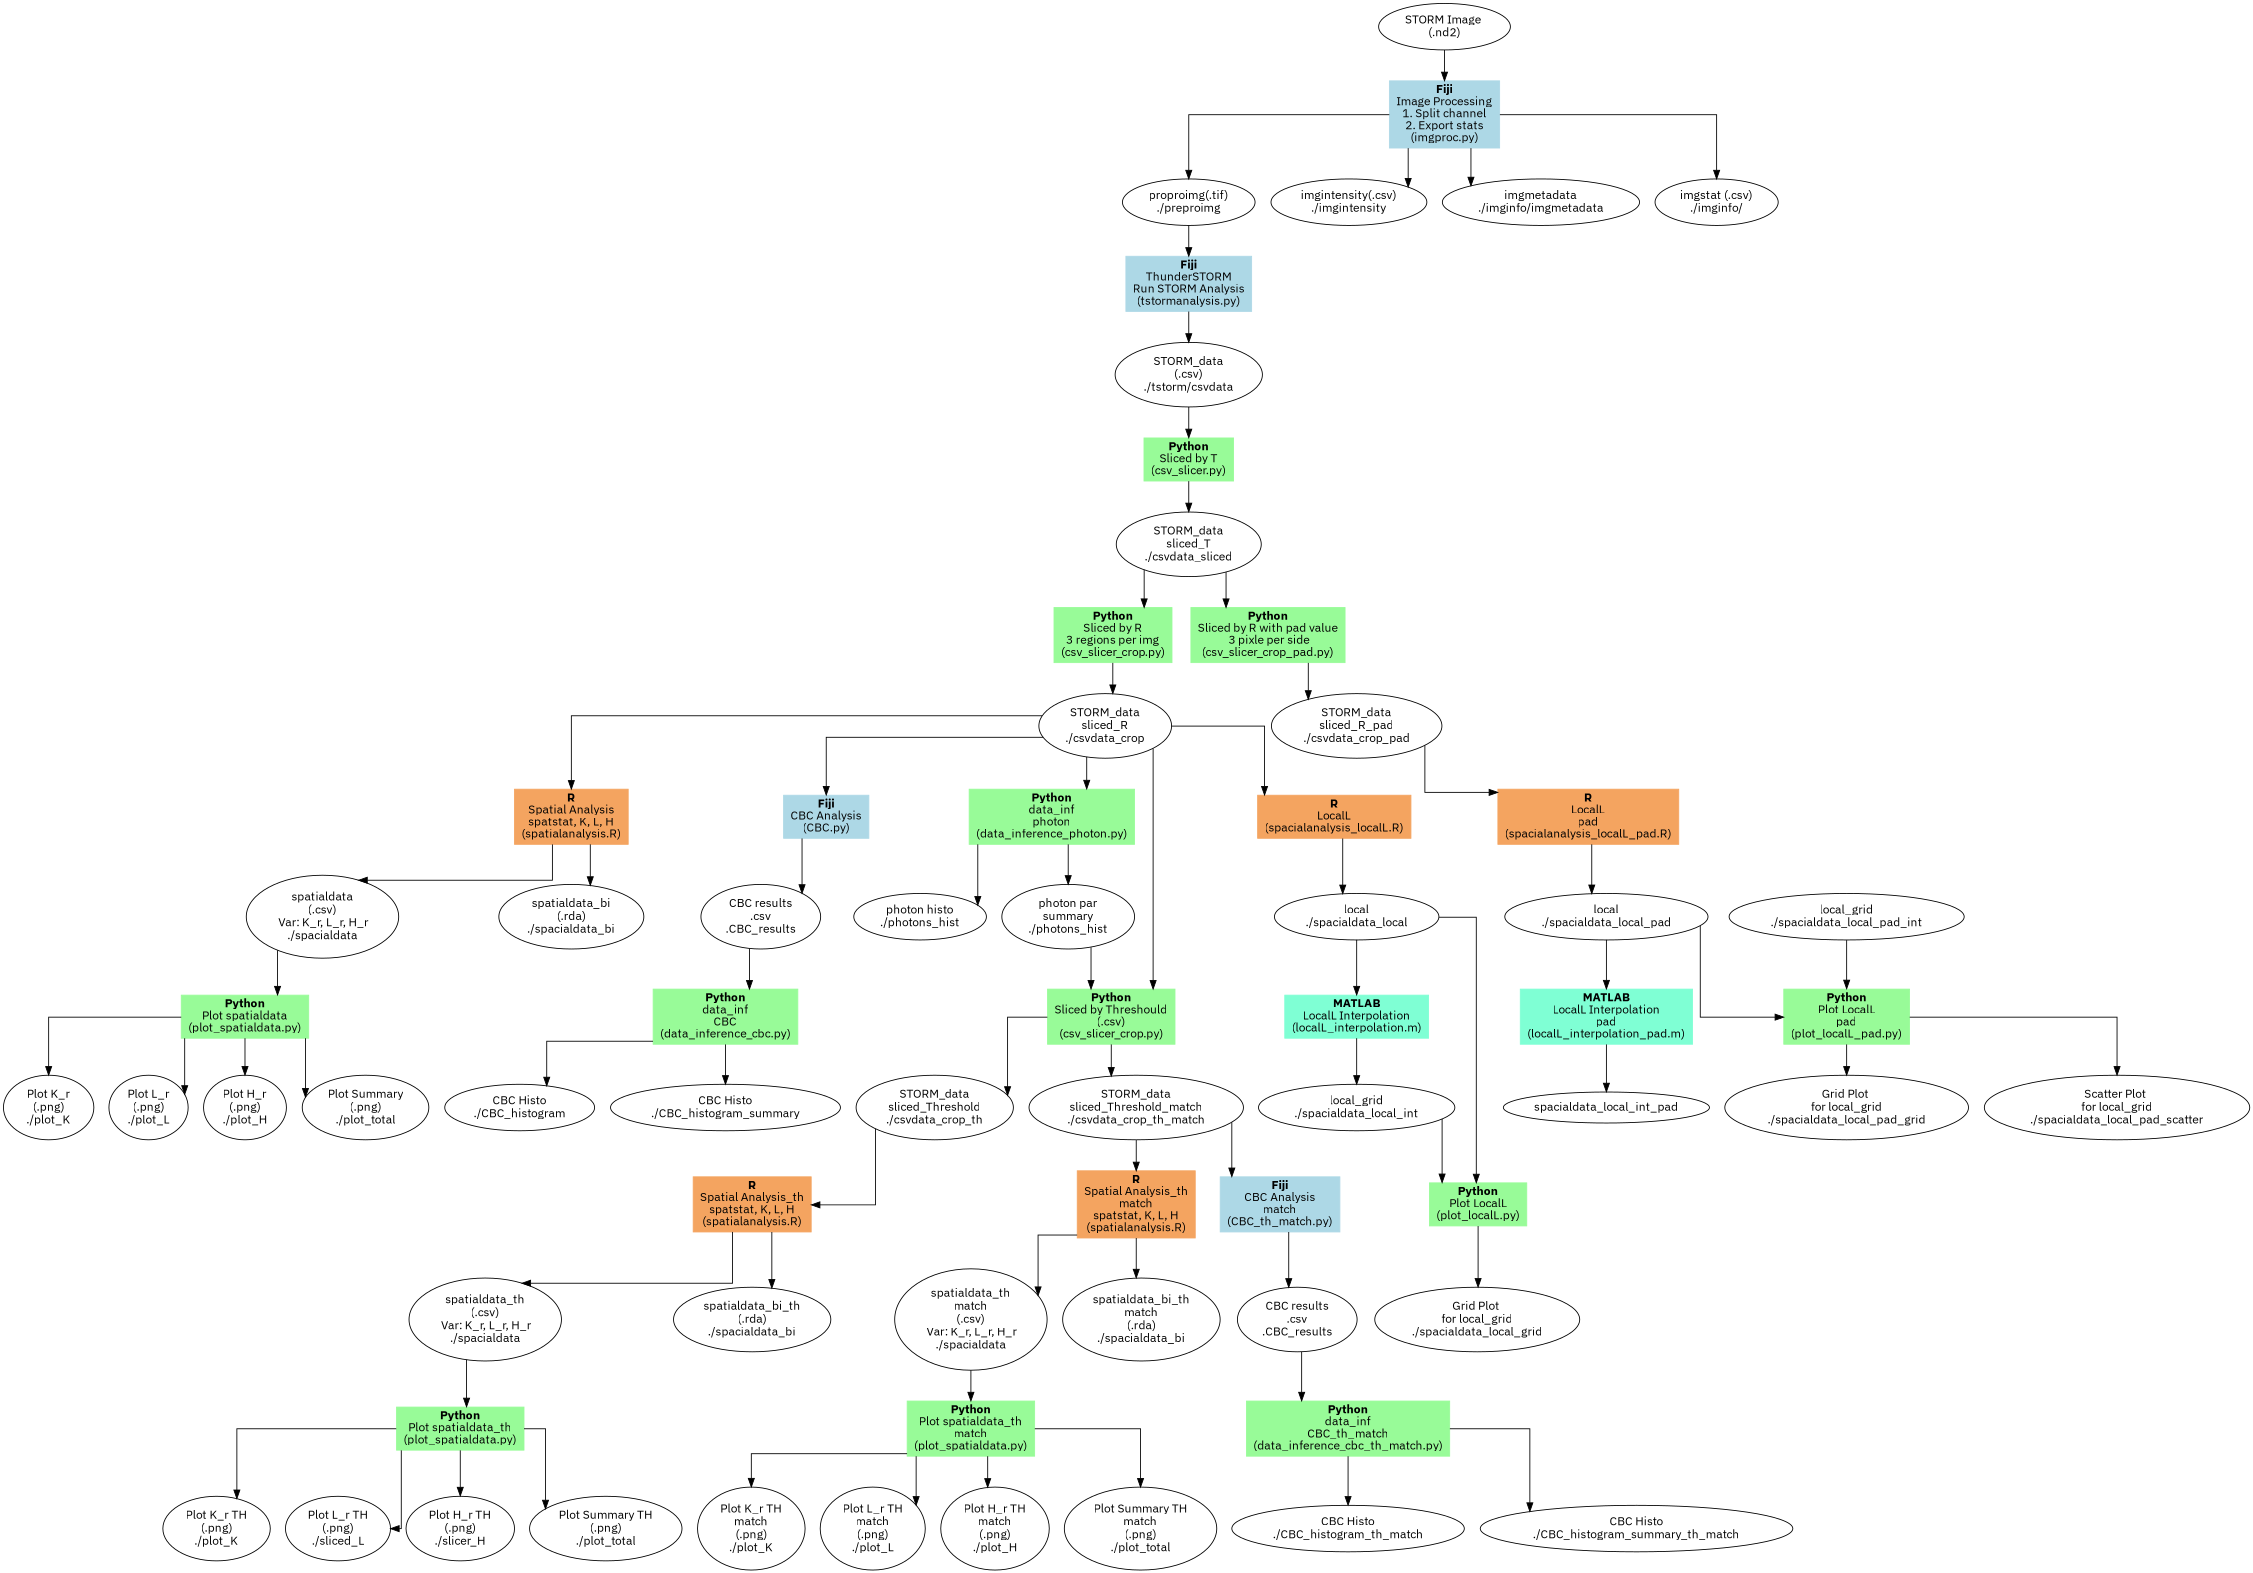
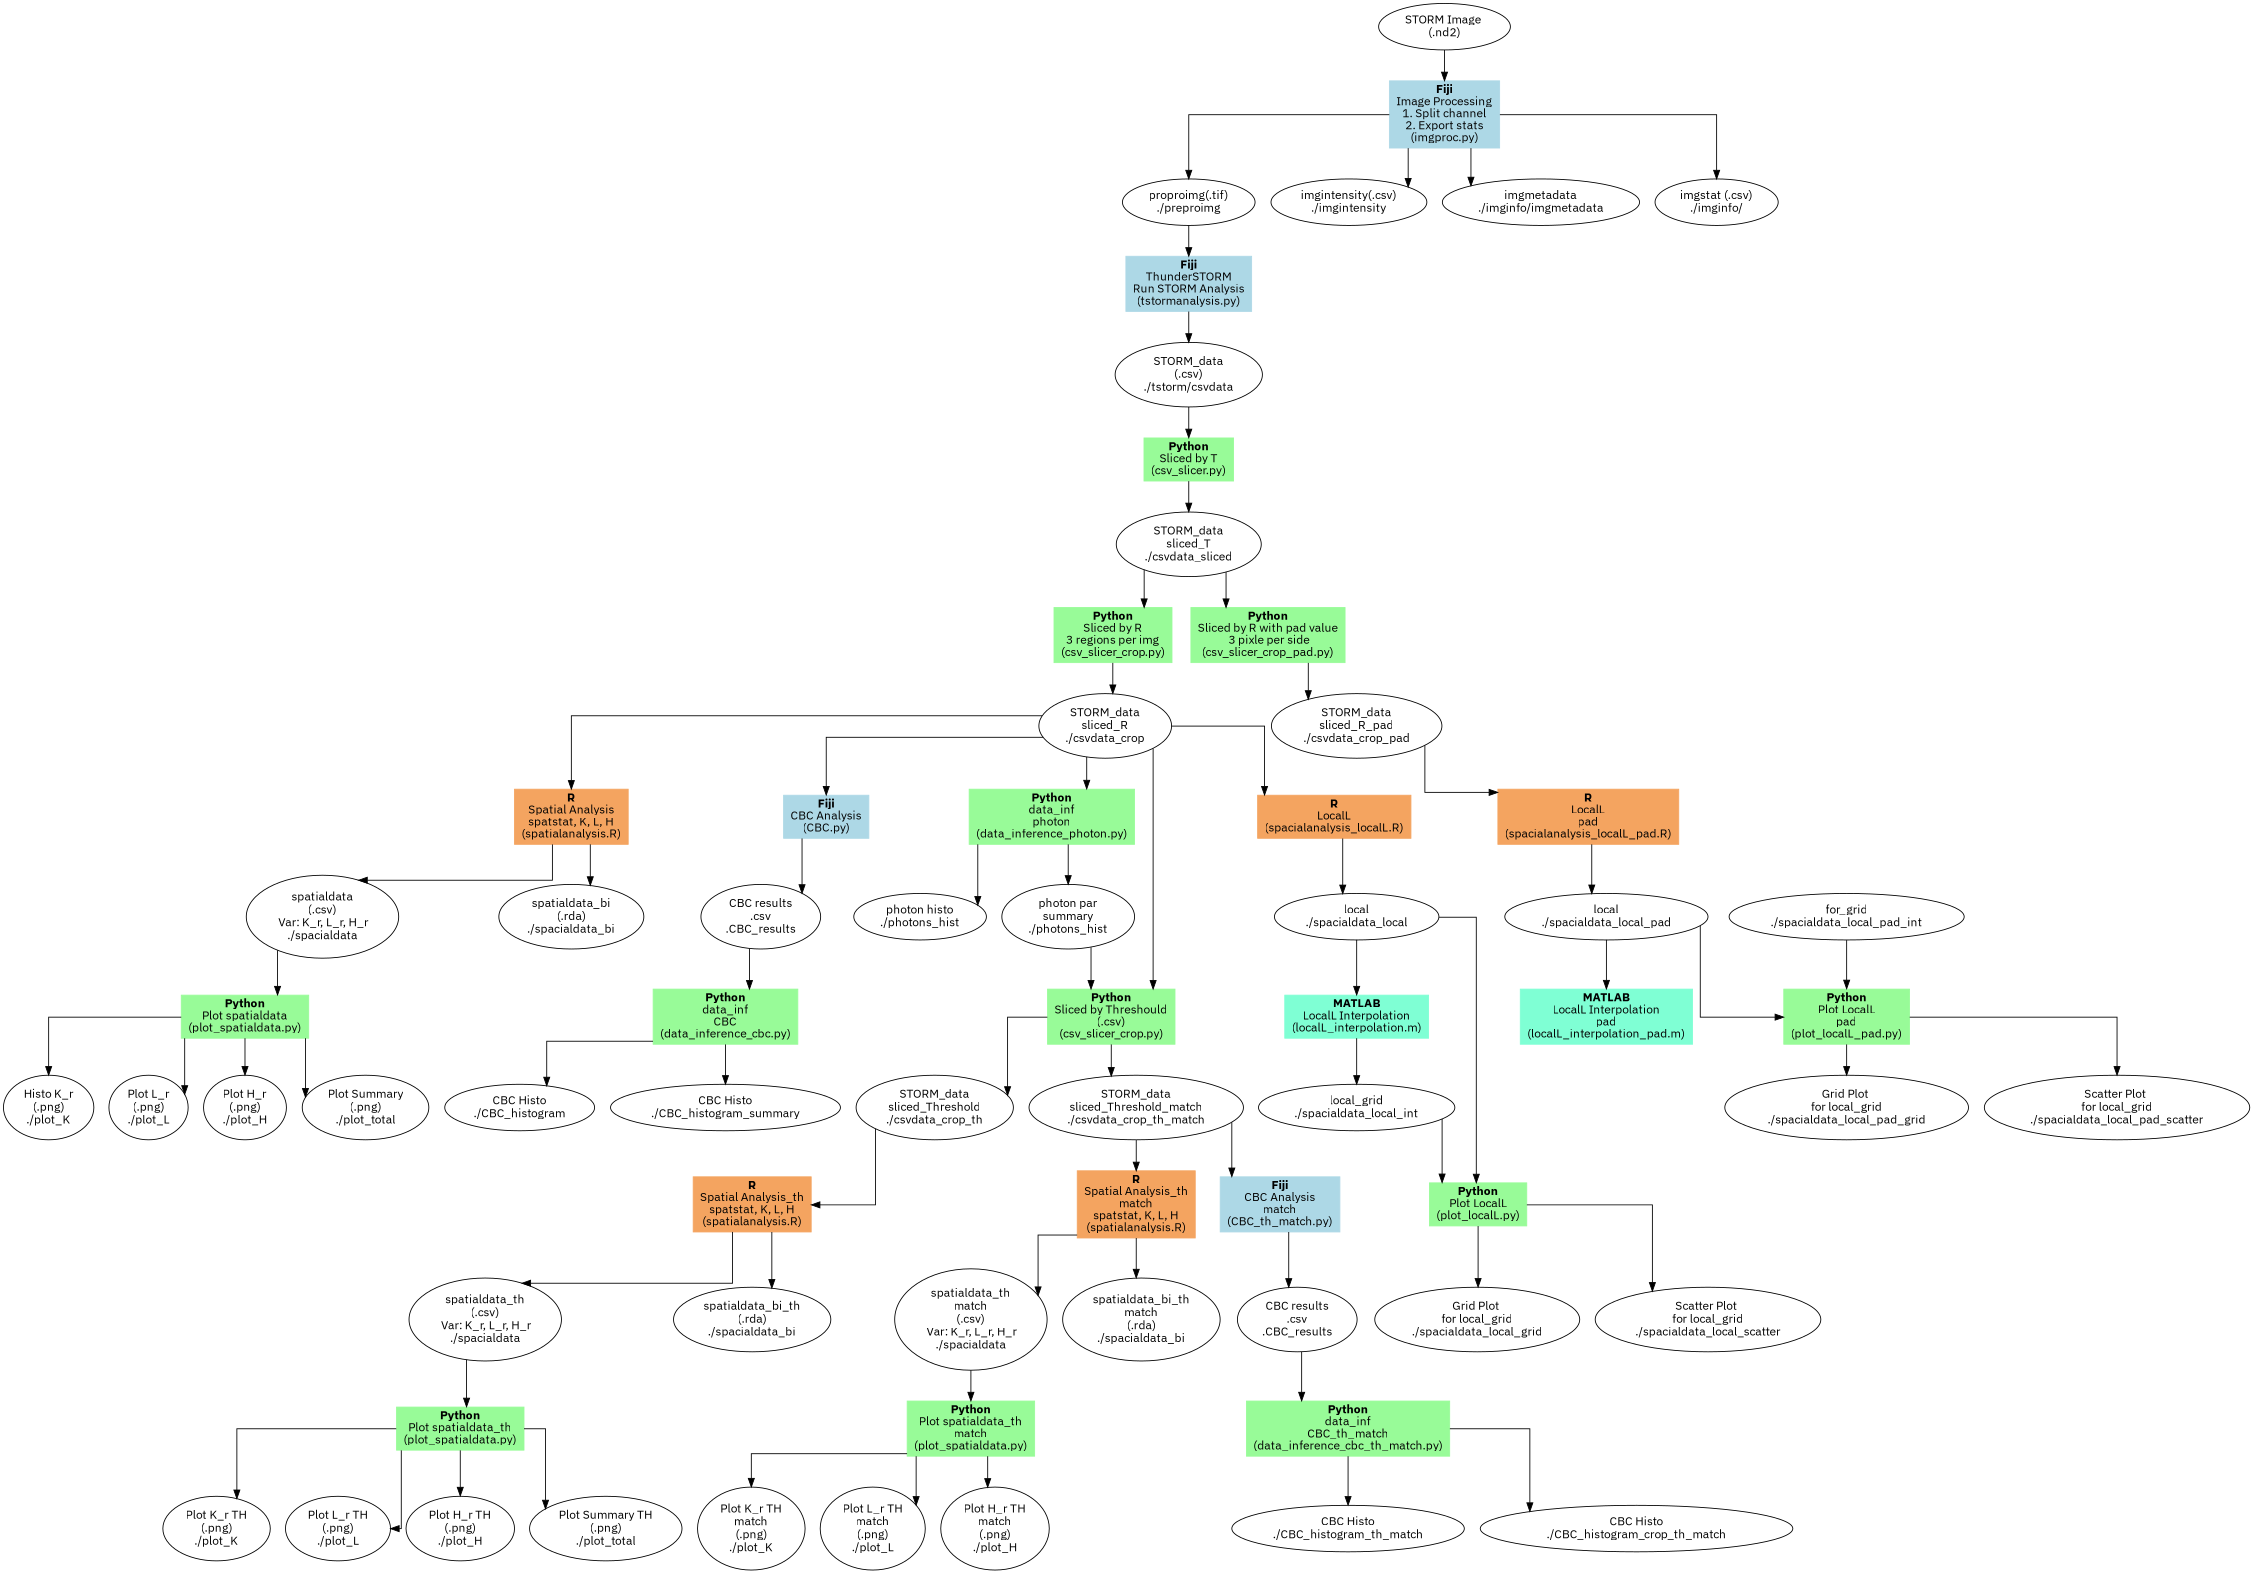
  digraph {
    fontname="IBM Plex Sans"
    splines=ortho
    node [fontname="IBM Plex Sans"]
    edge [fontname="IBM Plex Sans"]
    n1 [label="STORM Image \n(.nd2)"]
    n2 [color=lightblue label=<<B>Fiji</B><br />Image Processing<br />1. Split channel<br />2. Export stats<br />(imgproc.py)> shape=box style=filled]
    n3 [label="proproimg(.tif)\n./preproimg"]
    n4 [label="imgintensity(.csv)\n./imgintensity"]
    n5 [label="imgmetadata\n./imginfo/imgmetadata"]
    n6 [label="imgstat (.csv)\n./imginfo/"]
    n7 [color=lightblue label=<<B>Fiji</B><br />ThunderSTORM<br />Run STORM Analysis<br />(tstormanalysis.py)> shape=box style=filled]
    n8 [label="STORM_data\n(.csv)\n./tstorm/csvdata"]
    n9 [color=PaleGreen label=<<B>Python</B><br />Sliced by T<br />(csv_slicer.py)> shape=box style=filled]
    n10 [label="STORM_data\nsliced_T\n./csvdata_sliced"]
    n11 [color=PaleGreen label=<<B>Python</B><br />Sliced by R<br />3 regions per img<br />(csv_slicer_crop.py)> shape=box style=filled]
    n12 [color=PaleGreen label=<<B>Python</B><br />Sliced by R with pad value<br /> 3 pixle per side<br />(csv_slicer_crop_pad.py)> shape=box style=filled]
    n13 [label="STORM_data\nsliced_R\n./csvdata_crop"]
    n14 [label="STORM_data\nsliced_R_pad\n./csvdata_crop_pad"]
    n15 [color=sandybrown label=<<B>R</B><br />Spatial Analysis<br />spatstat, K, L, H<br />(spatialanalysis.R)> shape=box style=filled]
    n16 [color=lightblue label=<<B>Fiji</B><br />CBC Analysis<br />(CBC.py)> shape=box style=filled]
    n17 [color=PaleGreen label=<<B>Python</B><br />data_inf<br />photon<br />(data_inference_photon.py)> shape=box style=filled]
    n18 [color=PaleGreen label=<<B>Python</B><br />Sliced by Threshould<br />(.csv)<br />(csv_slicer_crop.py)> shape=box style=filled]
    n19 [color=sandybrown label=<<B>R</B><br />LocalL<br />(spacialanalysis_localL.R)> shape=box style=filled]
    n20 [label="spatialdata\n(.csv)\n Var: K_r, L_r, H_r\n./spacialdata"]
    n21 [label="spatialdata_bi\n(.rda)\n./spacialdata_bi"]
    n22 [label="CBC results\n.csv\n.CBC_results"]
    n23 [label="photon histo\n./photons_hist"]
    n24 [label="photon par\nsummary\n./photons_hist"]
    n25 [label="STORM_data\nsliced_Threshold\n./csvdata_crop_th"]
    n26 [label="STORM_data\nsliced_Threshold_match\n./csvdata_crop_th_match"]
    n27 [label="local\n./spacialdata_local"]
    n28 [color=PaleGreen label=<<B>Python</B><br />Plot spatialdata<br />(plot_spatialdata.py)> shape=box style=filled]
-   n29 [label="Plot K_r\n(.png)\n./plot_K"]
+   n29 [label="Histo K_r\n(.png)\n./plot_K"]
    n30 [label="Plot L_r\n(.png)\n./plot_L"]
    n31 [label="Plot H_r\n(.png)\n./plot_H"]
    n32 [label="Plot Summary\n(.png)\n./plot_total"]
    n33 [color=PaleGreen label=<<B>Python</B><br />data_inf<br />CBC<br />(data_inference_cbc.py)> shape=box style=filled]
    n34 [label="CBC Histo\n./CBC_histogram"]
    n35 [label="CBC Histo\n./CBC_histogram_summary"]
    n36 [color=sandybrown label=<<B>R</B><br />Spatial Analysis_th<br />spatstat, K, L, H<br />(spatialanalysis.R)> shape=box style=filled]
    n37 [color=sandybrown label=<<B>R</B><br />Spatial Analysis_th<br />match<br />spatstat, K, L, H<br />(spatialanalysis.R)> shape=box style=filled]
    n38 [color=lightblue label=<<B>Fiji</B><br />CBC Analysis<br />match<br />(CBC_th_match.py)> shape=box style=filled]
    n39 [label="spatialdata_th\n(.csv)\n Var: K_r, L_r, H_r\n./spacialdata"]
    n40 [label="spatialdata_bi_th\n(.rda)\n./spacialdata_bi"]
    n41 [color=PaleGreen label=<<B>Python</B><br />Plot spatialdata_th<br />(plot_spatialdata.py)> shape=box style=filled]
    n42 [label="Plot K_r TH\n(.png)\n./plot_K"]
-   n43 [label="Plot L_r TH\n(.png)\n./sliced_L"]
-   n44 [label="Plot H_r TH\n(.png)\n./slicer_H"]
+   n43 [label="Plot L_r TH\n(.png)\n./plot_L"]
+   n44 [label="Plot H_r TH\n(.png)\n./plot_H"]
    n45 [label="Plot Summary TH\n(.png)\n./plot_total"]
    n46 [label="spatialdata_th\nmatch\n(.csv)\n Var: K_r, L_r, H_r\n./spacialdata"]
    n47 [label="spatialdata_bi_th\nmatch\n(.rda)\n./spacialdata_bi"]
    n48 [label="CBC results\n.csv\n.CBC_results"]
    n49 [color=PaleGreen label=<<B>Python</B><br />Plot spatialdata_th<br />match<br />(plot_spatialdata.py)> shape=box style=filled]
    n50 [label="Plot K_r TH\nmatch\n(.png)\n./plot_K"]
    n51 [label="Plot L_r TH\nmatch\n(.png)\n./plot_L"]
    n52 [label="Plot H_r TH\nmatch\n(.png)\n./plot_H"]
-   n53 [label="Plot Summary TH\nmatch\n(.png)\n./plot_total"]
    n54 [color=PaleGreen label=<<B>Python</B><br />data_inf<br />CBC_th_match<br />(data_inference_cbc_th_match.py)> shape=box style=filled]
    n55 [label="CBC Histo\n./CBC_histogram_th_match"]
-   n56 [label="CBC Histo\n./CBC_histogram_summary_th_match"]
+   n56 [label="CBC Histo\n./CBC_histogram_crop_th_match"]
    n57 [color=aquamarine label=<<B>MATLAB</B><br />LocalL Interpolation<br />(localL_interpolation.m)> shape=box style=filled]
    n58 [color=PaleGreen label=<<B>Python</B><br />Plot LocalL<br />(plot_localL.py)> shape=box style=filled]
    n59 [label="local_grid\n./spacialdata_local_int"]
    n60 [label="Grid Plot \nfor local_grid\n./spacialdata_local_grid"]
+   n61 [label="Scatter Plot \nfor local_grid\n./spacialdata_local_scatter"]
    n62 [color=sandybrown label=<<B>R</B><br />LocalL<br />pad<br />(spacialanalysis_localL_pad.R)> shape=box style=filled]
    n63 [label="local\n./spacialdata_local_pad"]
    n64 [color=aquamarine label=<<B>MATLAB</B><br />LocalL Interpolation<br />pad<br />(localL_interpolation_pad.m)> shape=box style=filled]
    n65 [color=PaleGreen label=<<B>Python</B><br />Plot LocalL<br />pad<br />(plot_localL_pad.py)> shape=box style=filled]
-   spacialdata_local_int_pad
    n67 [label="Grid Plot \nfor local_grid\n./spacialdata_local_pad_grid"]
    n68 [label="Scatter Plot \nfor local_grid\n./spacialdata_local_pad_scatter"]
-   n69 [label="local_grid\n./spacialdata_local_pad_int"]
+   n69 [label="for_grid\n./spacialdata_local_pad_int"]
    n1 -> n2
    n2 -> n3
    n2 -> n4
    n2 -> n5
    n2 -> n6
    n3 -> n7
    n7 -> n8
    n8 -> n9
    n9 -> n10
    n10 -> n11
    n10 -> n12
    n11 -> n13
    n12 -> n14
    n13 -> n15
    n13 -> n16
    n13 -> n17
    n13 -> n18
    n13 -> n19
    n14 -> n62
    n15 -> n20
    n15 -> n21
    n16 -> n22
    n17 -> n23
    n17 -> n24
    n18 -> n25
    n18 -> n26
    n19 -> n27
    n20 -> n28
    n22 -> n33
    n24 -> n18
    n25 -> n36
    n26 -> n37
    n26 -> n38
    n27 -> n57
    n27 -> n58
    n28 -> n29
    n28 -> n30
    n28 -> n31
    n28 -> n32
    n33 -> n34
    n33 -> n35
    n36 -> n39
    n36 -> n40
    n37 -> n46
    n37 -> n47
    n38 -> n48
    n39 -> n41
    n41 -> n42
    n41 -> n43
    n41 -> n44
    n41 -> n45
    n46 -> n49
    n48 -> n54
    n49 -> n50
    n49 -> n51
    n49 -> n52
-   n49 -> n53
    n54 -> n55
    n54 -> n56
    n57 -> n59
    n58 -> n60
+   n58 -> n61
    n59 -> n58
    n62 -> n63
    n63 -> n64
    n63 -> n65
-   n64 -> spacialdata_local_int_pad
    n65 -> n67
    n65 -> n68
    n69 -> n65
  }
